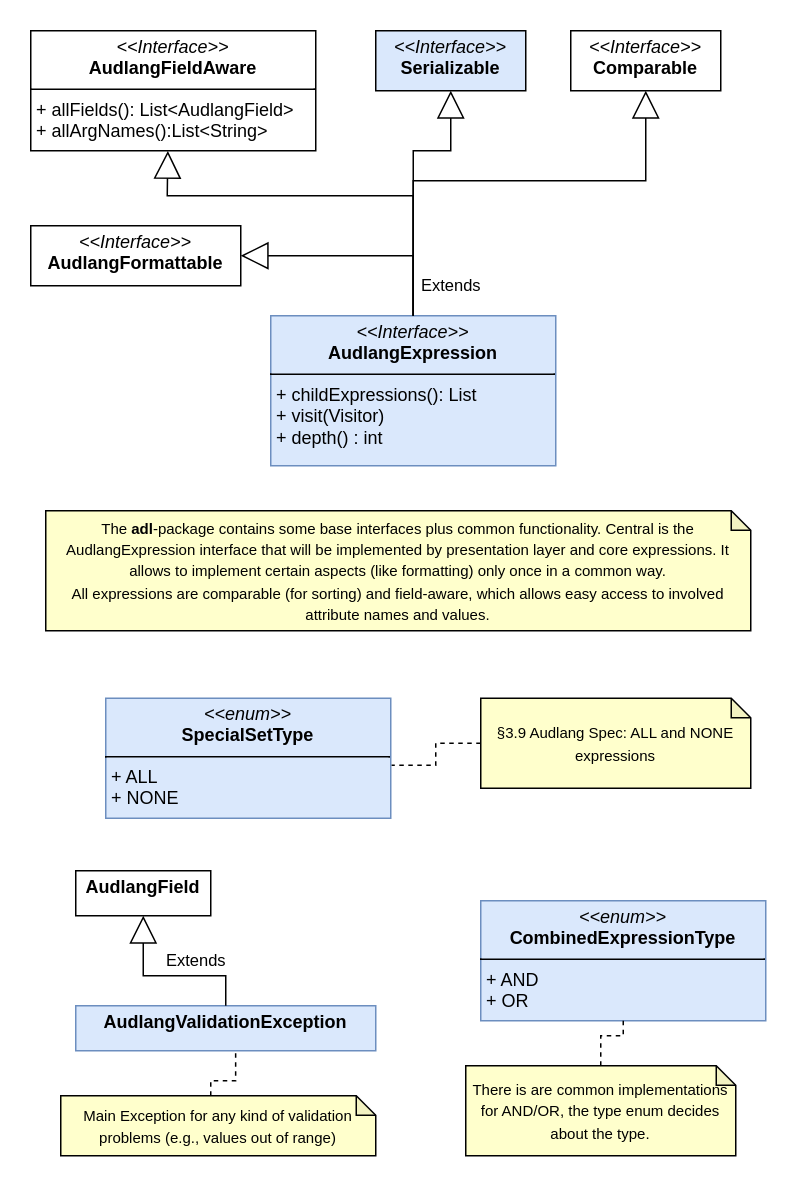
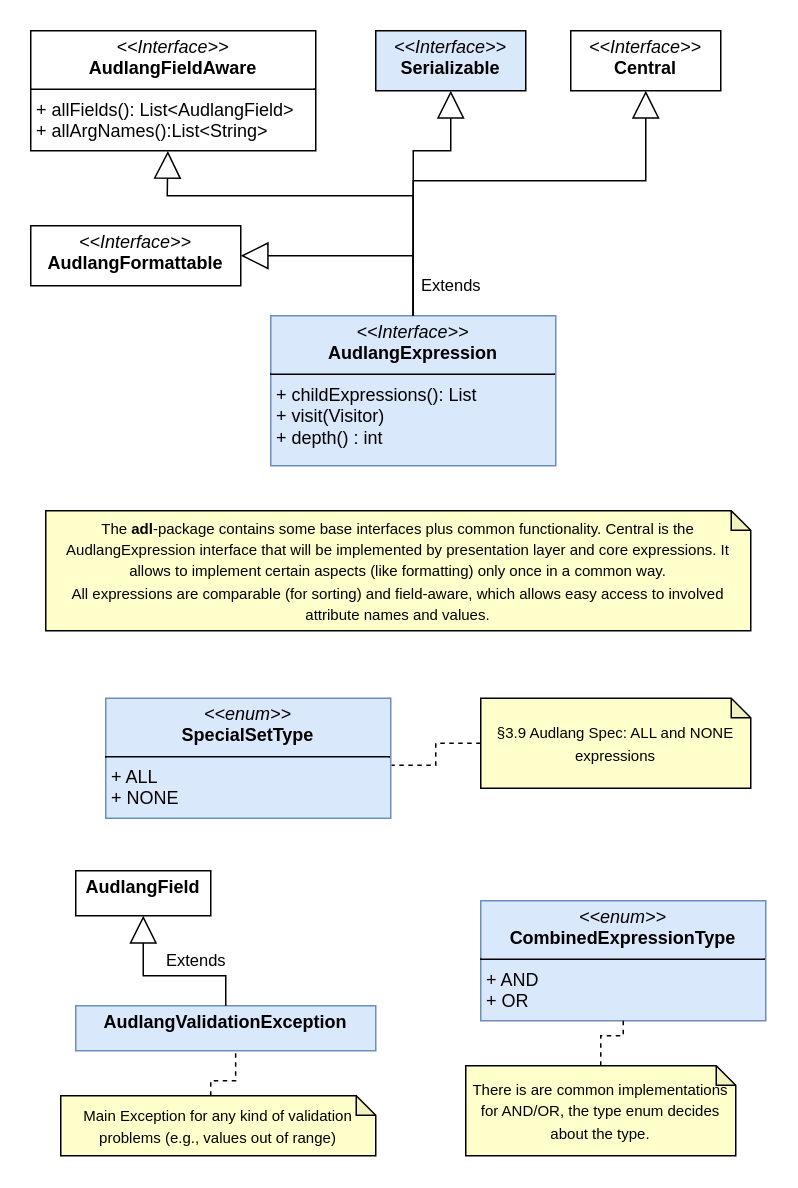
  <mxCell id="0" />
  <mxCell id="1" parent="0" />
  <mxCell id="2" value="&lt;p style=&quot;margin:0px;margin-top:4px;text-align:center;&quot;&gt;&lt;i&gt;&amp;lt;&amp;lt;Interface&amp;gt;&amp;gt;&lt;/i&gt;&lt;br&gt;&lt;b&gt;AudlangExpression&lt;/b&gt;&lt;/p&gt;&lt;hr size=&quot;1&quot; style=&quot;border-style:solid;&quot;&gt;&lt;p style=&quot;margin:0px;margin-left:4px;&quot;&gt;&lt;/p&gt;&lt;p style=&quot;margin:0px;margin-left:4px;&quot;&gt;+ childExpressions(): List&lt;br&gt;+ visit(Visitor)&lt;/p&gt;&lt;p style=&quot;margin:0px;margin-left:4px;&quot;&gt;+ depth() : int&lt;/p&gt;" style="verticalAlign=top;align=left;overflow=fill;html=1;whiteSpace=wrap;fillColor=#dae8fc;strokeColor=#6c8ebf;" vertex="1" parent="1"><mxGeometry x="180" y="210" width="190" height="100" as="geometry" /></mxCell>
  <mxCell id="3" value="&lt;p style=&quot;margin:0px;margin-top:4px;text-align:center;&quot;&gt;&lt;i&gt;&amp;lt;&amp;lt;Interface&amp;gt;&amp;gt;&lt;/i&gt;&lt;br&gt;&lt;b&gt;AudlangFieldAware&lt;/b&gt;&lt;/p&gt;&lt;hr size=&quot;1&quot; style=&quot;border-style:solid;&quot;&gt;&lt;p style=&quot;margin:0px;margin-left:4px;&quot;&gt;&lt;/p&gt;&lt;p style=&quot;margin:0px;margin-left:4px;&quot;&gt;+ allFields(): List&amp;lt;AudlangField&amp;gt;&lt;br&gt;+ allArgNames():List&amp;lt;String&amp;gt;&lt;/p&gt;" style="verticalAlign=top;align=left;overflow=fill;html=1;whiteSpace=wrap;" vertex="1" parent="1"><mxGeometry x="20" y="20" width="190" height="80" as="geometry" /></mxCell>
  <mxCell id="4" value="&lt;p style=&quot;margin:0px;margin-top:4px;text-align:center;&quot;&gt;&lt;i&gt;&amp;lt;&amp;lt;Interface&amp;gt;&amp;gt;&lt;/i&gt;&lt;br&gt;&lt;b&gt;Serializable&lt;/b&gt;&lt;/p&gt;" style="verticalAlign=top;align=left;overflow=fill;html=1;whiteSpace=wrap;fillColor=#dae8fc;" vertex="1" parent="1"><mxGeometry x="250" y="20" width="100" height="40" as="geometry" /></mxCell>
  <mxCell id="5" value="&lt;p style=&quot;margin:0px;margin-top:4px;text-align:center;&quot;&gt;&lt;i&gt;&amp;lt;&amp;lt;Interface&amp;gt;&amp;gt;&lt;/i&gt;&lt;br&gt;&lt;b&gt;AudlangFormattable&lt;/b&gt;&lt;/p&gt;" style="verticalAlign=top;align=left;overflow=fill;html=1;whiteSpace=wrap;" vertex="1" parent="1"><mxGeometry x="20" y="150" width="140" height="40" as="geometry" /></mxCell>
- <mxCell id="6" value="&lt;p style=&quot;margin:0px;margin-top:4px;text-align:center;&quot;&gt;&lt;i&gt;&amp;lt;&amp;lt;Interface&amp;gt;&amp;gt;&lt;/i&gt;&lt;br&gt;&lt;b&gt;Comparable&lt;/b&gt;&lt;/p&gt;" style="verticalAlign=top;align=left;overflow=fill;html=1;whiteSpace=wrap;" vertex="1" parent="1"><mxGeometry x="380" y="20" width="100" height="40" as="geometry" /></mxCell>
+ <mxCell id="6" value="&lt;p style=&quot;margin:0px;margin-top:4px;text-align:center;&quot;&gt;&lt;i&gt;&amp;lt;&amp;lt;Interface&amp;gt;&amp;gt;&lt;/i&gt;&lt;br&gt;&lt;b&gt;Central&lt;/b&gt;&lt;/p&gt;" style="verticalAlign=top;align=left;overflow=fill;html=1;whiteSpace=wrap;" vertex="1" parent="1"><mxGeometry x="380" y="20" width="100" height="40" as="geometry" /></mxCell>
  <mxCell id="7" value="&lt;p style=&quot;margin:0px;margin-top:4px;text-align:center;&quot;&gt;&lt;b&gt;AudlangValidationException&lt;/b&gt;&lt;/p&gt;" style="verticalAlign=top;align=left;overflow=fill;html=1;whiteSpace=wrap;fillColor=#dae8fc;strokeColor=#6c8ebf;" vertex="1" parent="1"><mxGeometry x="50" y="670" width="200" height="30" as="geometry" /></mxCell>
  <mxCell id="8" value="&lt;p style=&quot;margin:0px;margin-top:4px;text-align:center;&quot;&gt;&lt;b&gt;AudlangField&lt;/b&gt;&lt;/p&gt;" style="verticalAlign=top;align=left;overflow=fill;html=1;whiteSpace=wrap;" vertex="1" parent="1"><mxGeometry x="50" y="580" width="90" height="30" as="geometry" /></mxCell>
  <mxCell id="9" value="Extends" style="endArrow=block;endSize=16;endFill=0;html=1;rounded=0;exitX=0.5;exitY=0;exitDx=0;exitDy=0;entryX=0.5;entryY=1;entryDx=0;entryDy=0;" edge="1" parent="1" source="7" target="8"><mxGeometry x="-0.304" y="-10" width="160" relative="1" as="geometry"><mxPoint x="210" y="460" as="sourcePoint" /><mxPoint x="370" y="460" as="targetPoint" /><Array as="points"><mxPoint x="150" y="650" /><mxPoint x="95" y="650" /></Array><mxPoint as="offset" /></mxGeometry></mxCell>
  <mxCell id="10" value="&lt;p style=&quot;margin:0px;margin-top:4px;text-align:center;&quot;&gt;&lt;i&gt;&amp;lt;&amp;lt;enum&amp;gt;&amp;gt;&lt;/i&gt;&lt;br&gt;&lt;b&gt;CombinedExpressionType&lt;/b&gt;&lt;/p&gt;&lt;hr size=&quot;1&quot; style=&quot;border-style:solid;&quot;&gt;&lt;p style=&quot;margin:0px;margin-left:4px;&quot;&gt;&lt;/p&gt;&lt;p style=&quot;margin:0px;margin-left:4px;&quot;&gt;+ AND&lt;br&gt;+ OR&lt;/p&gt;" style="verticalAlign=top;align=left;overflow=fill;html=1;whiteSpace=wrap;fillColor=#dae8fc;strokeColor=#6c8ebf;" vertex="1" parent="1"><mxGeometry x="320" y="600" width="190" height="80" as="geometry" /></mxCell>
  <mxCell id="11" value="Extends" style="endArrow=block;endSize=16;endFill=0;html=1;rounded=0;exitX=0.5;exitY=0;exitDx=0;exitDy=0;entryX=0.481;entryY=1.002;entryDx=0;entryDy=0;entryPerimeter=0;" edge="1" parent="1" source="2" target="3"><mxGeometry x="-0.854" y="-25" width="160" relative="1" as="geometry"><mxPoint x="275" y="200" as="sourcePoint" /><mxPoint x="220" y="140" as="targetPoint" /><Array as="points"><mxPoint x="275" y="130" /><mxPoint x="111" y="130" /></Array><mxPoint as="offset" /></mxGeometry></mxCell>
  <mxCell id="12" value="" style="endArrow=block;endSize=16;endFill=0;html=1;rounded=0;exitX=0.5;exitY=0;exitDx=0;exitDy=0;entryX=1;entryY=0.5;entryDx=0;entryDy=0;" edge="1" parent="1" source="2" target="5"><mxGeometry x="-0.304" y="-10" width="160" relative="1" as="geometry"><mxPoint x="480" y="225" as="sourcePoint" /><mxPoint x="316" y="115" as="targetPoint" /><Array as="points"><mxPoint x="275" y="170" /><mxPoint x="220" y="170" /></Array><mxPoint as="offset" /></mxGeometry></mxCell>
  <mxCell id="13" value="" style="endArrow=block;endSize=16;endFill=0;html=1;rounded=0;exitX=0.5;exitY=0;exitDx=0;exitDy=0;entryX=0.5;entryY=1;entryDx=0;entryDy=0;" edge="1" parent="1" source="2" target="4"><mxGeometry x="-0.304" y="-10" width="160" relative="1" as="geometry"><mxPoint x="285" y="220" as="sourcePoint" /><mxPoint x="170" y="180" as="targetPoint" /><Array as="points"><mxPoint x="275" y="130" /><mxPoint x="275" y="100" /><mxPoint x="300" y="100" /></Array><mxPoint as="offset" /></mxGeometry></mxCell>
  <mxCell id="14" value="" style="endArrow=block;endSize=16;endFill=0;html=1;rounded=0;exitX=0.5;exitY=0;exitDx=0;exitDy=0;entryX=0.5;entryY=1;entryDx=0;entryDy=0;" edge="1" parent="1" source="2" target="6"><mxGeometry x="-0.304" y="-10" width="160" relative="1" as="geometry"><mxPoint x="285" y="220" as="sourcePoint" /><mxPoint x="170" y="180" as="targetPoint" /><Array as="points"><mxPoint x="275" y="120" /><mxPoint x="430" y="120" /></Array><mxPoint as="offset" /></mxGeometry></mxCell>
  <mxCell id="15" value="&lt;font style=&quot;font-size: 10px;&quot;&gt;The &lt;b&gt;adl&lt;/b&gt;-package contains some base interfaces plus common functionality. Central is the AudlangExpression interface that will be implemented by presentation layer and core expressions. It allows to implement certain aspects (like formatting) only once in a common way.&lt;/font&gt;&lt;div&gt;&lt;font style=&quot;font-size: 10px;&quot;&gt;All expressions are comparable (for sorting) and field-aware, which allows easy access to involved attribute names and values.&lt;/font&gt;&lt;/div&gt;" style="shape=note;whiteSpace=wrap;html=1;backgroundOutline=1;darkOpacity=0.05;size=13;labelBackgroundColor=none;fillColor=#FFFFCC;gradientColor=none;" vertex="1" parent="1"><mxGeometry x="30" y="340" width="470" height="80" as="geometry" /></mxCell>
  <mxCell id="16" value="&lt;span style=&quot;font-size: 10px;&quot;&gt;Main Exception for any kind of validation problems (e.g., values out of range)&lt;/span&gt;" style="shape=note;whiteSpace=wrap;html=1;backgroundOutline=1;darkOpacity=0.05;size=13;labelBackgroundColor=none;fillColor=#FFFFCC;gradientColor=none;" vertex="1" parent="1"><mxGeometry x="40" y="730" width="210" height="40" as="geometry" /></mxCell>
  <mxCell id="17" style="edgeStyle=orthogonalEdgeStyle;rounded=0;orthogonalLoop=1;jettySize=auto;html=1;entryX=0.533;entryY=1.038;entryDx=0;entryDy=0;entryPerimeter=0;dashed=1;endArrow=none;endFill=0;" edge="1" parent="1" source="16" target="7"><mxGeometry relative="1" as="geometry"><Array as="points"><mxPoint x="140" y="720" /><mxPoint x="157" y="720" /></Array></mxGeometry></mxCell>
  <mxCell id="18" style="edgeStyle=orthogonalEdgeStyle;rounded=0;orthogonalLoop=1;jettySize=auto;html=1;entryX=0.5;entryY=1;entryDx=0;entryDy=0;endArrow=none;endFill=0;dashed=1;" edge="1" parent="1" source="19" target="10"><mxGeometry relative="1" as="geometry" /></mxCell>
  <mxCell id="19" value="&lt;span style=&quot;font-size: 10px;&quot;&gt;There is are common implementations for AND/OR, the type enum decides about the type.&lt;/span&gt;" style="shape=note;whiteSpace=wrap;html=1;backgroundOutline=1;darkOpacity=0.05;size=13;labelBackgroundColor=none;fillColor=#FFFFCC;gradientColor=none;" vertex="1" parent="1"><mxGeometry x="310" y="710" width="180" height="60" as="geometry" /></mxCell>
  <mxCell id="20" value="&lt;p style=&quot;margin:0px;margin-top:4px;text-align:center;&quot;&gt;&lt;i&gt;&amp;lt;&amp;lt;enum&amp;gt;&amp;gt;&lt;/i&gt;&lt;br&gt;&lt;b&gt;SpecialSetType&lt;/b&gt;&lt;/p&gt;&lt;hr size=&quot;1&quot; style=&quot;border-style:solid;&quot;&gt;&lt;p style=&quot;margin:0px;margin-left:4px;&quot;&gt;&lt;/p&gt;&lt;p style=&quot;margin:0px;margin-left:4px;&quot;&gt;+ ALL&lt;br&gt;+ NONE&lt;/p&gt;" style="verticalAlign=top;align=left;overflow=fill;html=1;whiteSpace=wrap;fillColor=#dae8fc;strokeColor=#6c8ebf;" vertex="1" parent="1"><mxGeometry x="70" y="465" width="190" height="80" as="geometry" /></mxCell>
  <mxCell id="21" value="&lt;span style=&quot;font-size: 10px;&quot;&gt;§3.9 Audlang Spec: ALL and NONE expressions&lt;/span&gt;" style="shape=note;whiteSpace=wrap;html=1;backgroundOutline=1;darkOpacity=0.05;size=13;labelBackgroundColor=none;fillColor=#FFFFCC;gradientColor=none;" vertex="1" parent="1"><mxGeometry x="320" y="465" width="180" height="60" as="geometry" /></mxCell>
  <mxCell id="22" style="edgeStyle=orthogonalEdgeStyle;rounded=0;orthogonalLoop=1;jettySize=auto;html=1;entryX=1.003;entryY=0.559;entryDx=0;entryDy=0;entryPerimeter=0;endArrow=none;endFill=0;dashed=1;" edge="1" parent="1" source="21" target="20"><mxGeometry relative="1" as="geometry" /></mxCell>
